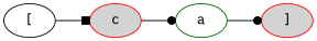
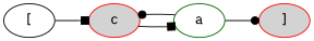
  digraph {
    rankdir=LR
    node [color=red fillcolor=white shape=ellipse style=filled]
    edge [arrowhead=box]
    n1 [color=black label="["]
    n2 [fillcolor=lightgrey label=c]
    n3 [color=darkgreen label=a]
    n4 [fillcolor=lightgrey label="]"]
    n1 -> n2
-   n2 -> n3 [arrowhead=dot]
+   n2 -> n3
+   n3 -> n2 [arrowhead=dot]
    n3 -> n4 [arrowhead=dot]
  }
